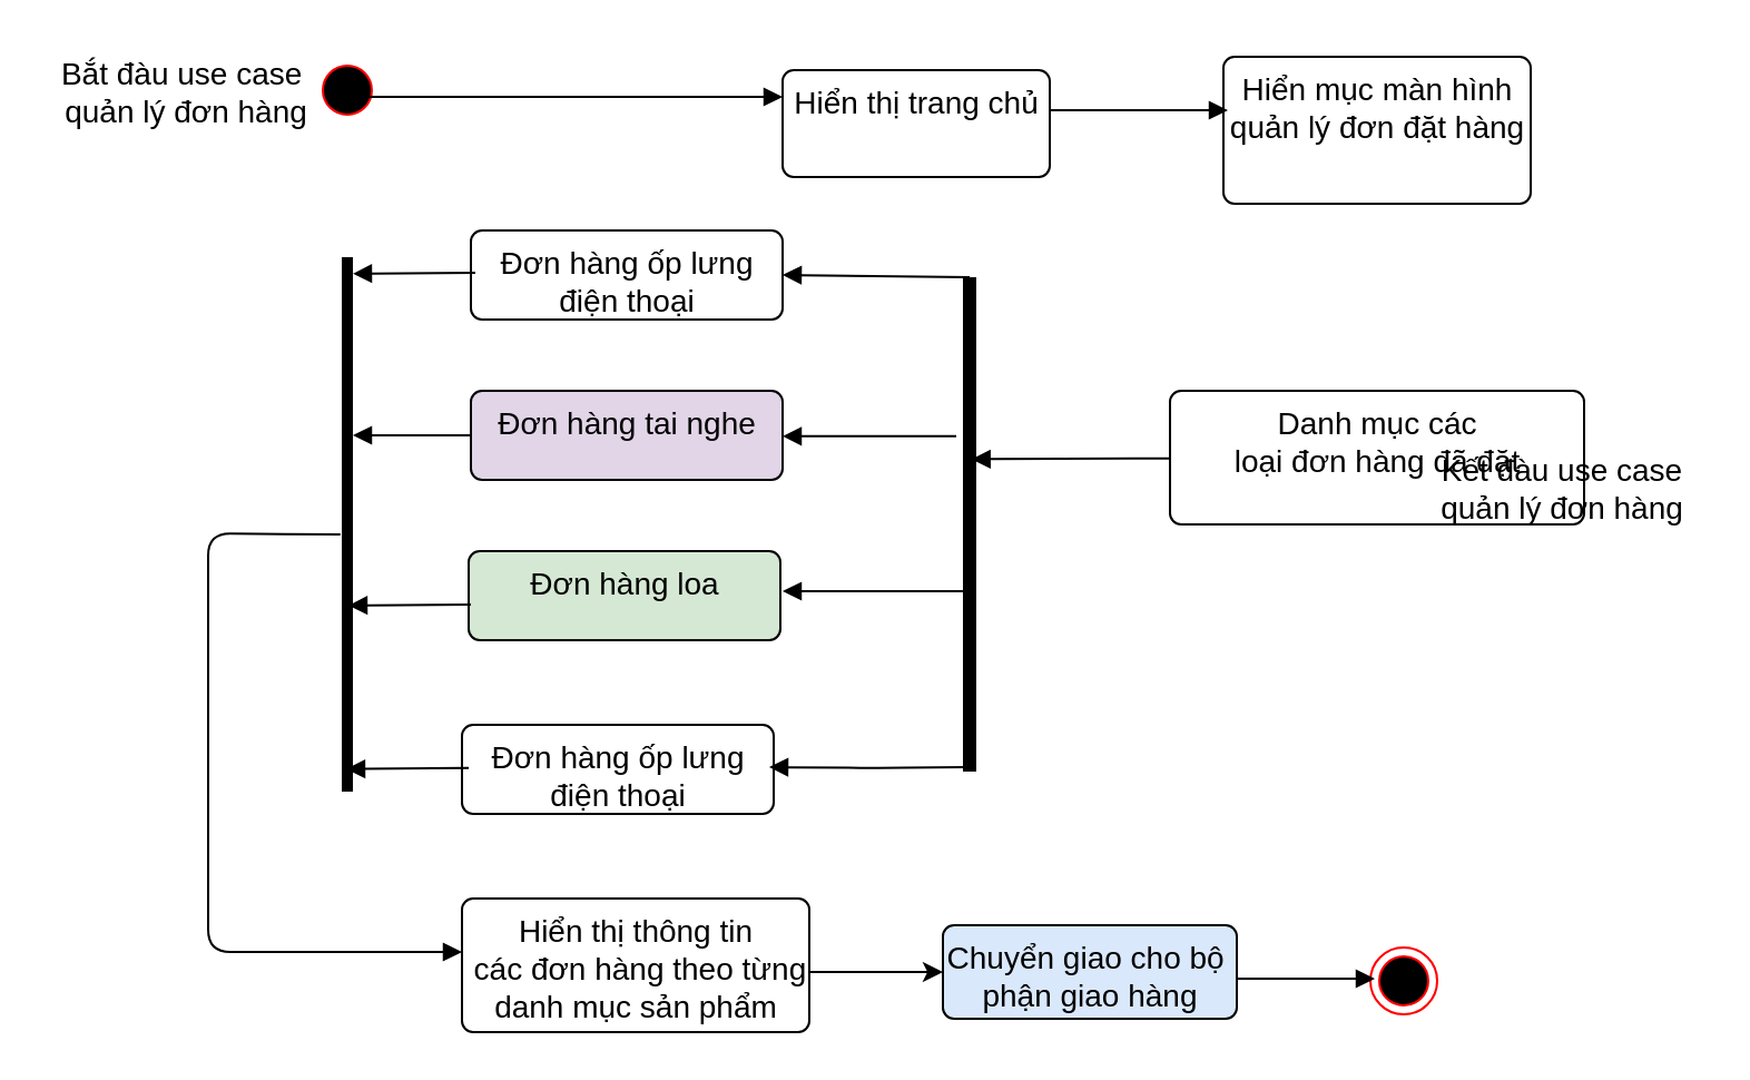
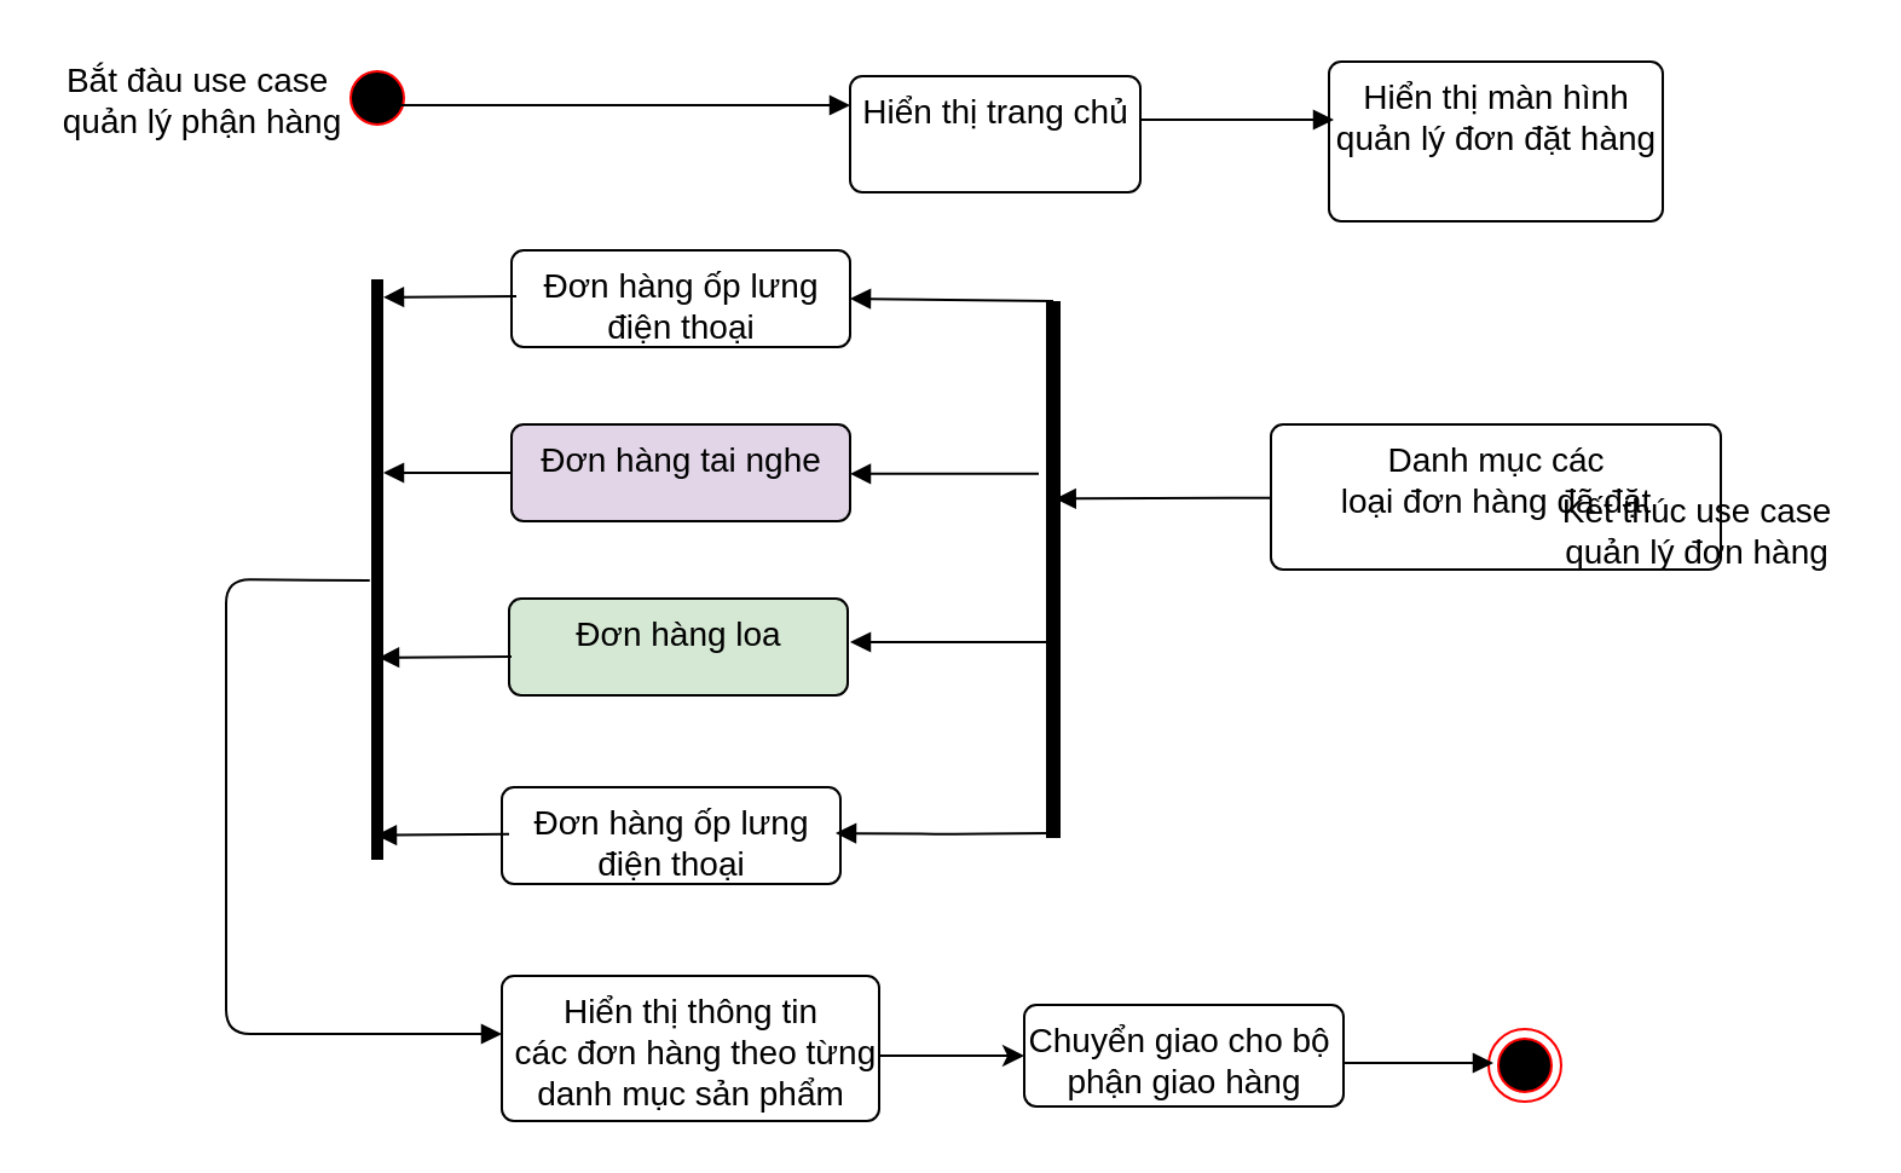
  <mxCell id="0" />
  <mxCell id="1" parent="0" />
  <mxCell id="2" value="" style="ellipse;html=1;shape=startState;fillColor=#000000;strokeColor=#ff0000;" vertex="1" parent="1"><mxGeometry x="140.5" y="25" width="30" height="30" as="geometry" /></mxCell>
  <mxCell id="3" value="&lt;font style=&quot;font-size: 14px&quot;&gt;Hiển thị trang chủ&lt;/font&gt;" style="html=1;align=center;verticalAlign=top;rounded=1;absoluteArcSize=1;arcSize=10;dashed=0;" vertex="1" parent="1"><mxGeometry x="351" y="31" width="120" height="48" as="geometry" /></mxCell>
- <mxCell id="4" value="&lt;font style=&quot;font-size: 14px&quot;&gt;Hiển mục màn hình &lt;br&gt;quản lý đơn đặt hàng&lt;/font&gt;" style="html=1;align=center;verticalAlign=top;rounded=1;absoluteArcSize=1;arcSize=10;dashed=0;" vertex="1" parent="1"><mxGeometry x="549" y="25" width="138" height="66" as="geometry" /></mxCell>
+ <mxCell id="4" value="&lt;font style=&quot;font-size: 14px&quot;&gt;Hiển thị màn hình &lt;br&gt;quản lý đơn đặt hàng&lt;/font&gt;" style="html=1;align=center;verticalAlign=top;rounded=1;absoluteArcSize=1;arcSize=10;dashed=0;" vertex="1" parent="1"><mxGeometry x="549" y="25" width="138" height="66" as="geometry" /></mxCell>
  <mxCell id="5" value="" style="html=1;verticalAlign=bottom;endArrow=block;" edge="1" parent="1"><mxGeometry x="0.2" y="12" width="80" relative="1" as="geometry"><mxPoint x="471" y="49" as="sourcePoint" /><mxPoint x="551" y="49" as="targetPoint" /><mxPoint as="offset" /></mxGeometry></mxCell>
  <mxCell id="6" value="&lt;font style=&quot;font-size: 14px&quot;&gt;Danh mục các &lt;br&gt;loại đơn hàng đã đặt&lt;/font&gt;" style="html=1;align=center;verticalAlign=top;rounded=1;absoluteArcSize=1;arcSize=10;dashed=0;" vertex="1" parent="1"><mxGeometry x="525" y="175" width="186" height="60" as="geometry" /></mxCell>
  <mxCell id="7" value="" style="shape=line;html=1;strokeWidth=6;rotation=90;" vertex="1" parent="1"><mxGeometry x="324" y="232" width="222" height="6" as="geometry" /></mxCell>
  <mxCell id="8" value="" style="html=1;verticalAlign=bottom;endArrow=block;exitX=0;exitY=0.5;exitDx=0;exitDy=0;exitPerimeter=0;entryX=1;entryY=0.5;entryDx=0;entryDy=0;" edge="1" parent="1" source="7" target="10"><mxGeometry x="-1" y="-78" width="80" relative="1" as="geometry"><mxPoint x="465" y="307" as="sourcePoint" /><mxPoint x="357" y="124" as="targetPoint" /><mxPoint x="-66" y="-36" as="offset" /></mxGeometry></mxCell>
  <mxCell id="9" value="" style="html=1;verticalAlign=bottom;endArrow=block;entryX=0.368;entryY=0.357;entryDx=0;entryDy=0;entryPerimeter=0;" edge="1" parent="1" source="6" target="7"><mxGeometry width="80" relative="1" as="geometry"><mxPoint x="469" y="289" as="sourcePoint" /><mxPoint x="447" y="144" as="targetPoint" /><Array as="points" /></mxGeometry></mxCell>
  <mxCell id="10" value="&lt;font style=&quot;font-size: 14px&quot;&gt;&lt;font&gt;Đơn hàng ốp lưng &lt;br&gt;&lt;/font&gt;điện thoại&lt;/font&gt;" style="html=1;align=center;verticalAlign=top;rounded=1;absoluteArcSize=1;arcSize=10;dashed=0;" vertex="1" parent="1"><mxGeometry x="211" y="103" width="140" height="40" as="geometry" /></mxCell>
  <mxCell id="11" value="" style="html=1;verticalAlign=bottom;endArrow=block;exitX=0;exitY=0.5;exitDx=0;exitDy=0;exitPerimeter=0;" edge="1" parent="1"><mxGeometry x="-1" y="-78" width="80" relative="1" as="geometry"><mxPoint x="429" y="195.41" as="sourcePoint" /><mxPoint x="351" y="195.41" as="targetPoint" /><mxPoint x="-66" y="-36" as="offset" /></mxGeometry></mxCell>
  <mxCell id="12" value="" style="html=1;verticalAlign=bottom;endArrow=block;exitX=0;exitY=0.5;exitDx=0;exitDy=0;exitPerimeter=0;" edge="1" parent="1"><mxGeometry x="-1" y="-78" width="80" relative="1" as="geometry"><mxPoint x="434" y="265" as="sourcePoint" /><mxPoint x="351" y="265" as="targetPoint" /><mxPoint x="-66" y="-36" as="offset" /></mxGeometry></mxCell>
  <mxCell id="13" value="&lt;font style=&quot;font-size: 14px&quot;&gt;&lt;font&gt;Đơn hàng tai nghe&lt;/font&gt;&lt;br&gt;&lt;/font&gt;" style="html=1;align=center;verticalAlign=top;rounded=1;absoluteArcSize=1;arcSize=10;dashed=0;fillColor=#e1d5e7;" vertex="1" parent="1"><mxGeometry x="211" y="175" width="140" height="40" as="geometry" /></mxCell>
  <mxCell id="14" value="&lt;font style=&quot;font-size: 14px&quot;&gt;&lt;font&gt;Đơn hàng loa&lt;/font&gt;&lt;br&gt;&lt;/font&gt;" style="html=1;align=center;verticalAlign=top;rounded=1;absoluteArcSize=1;arcSize=10;dashed=0;fillColor=#d5e8d4;" vertex="1" parent="1"><mxGeometry x="210" y="247" width="140" height="40" as="geometry" /></mxCell>
  <mxCell id="15" value="&lt;font style=&quot;font-size: 14px&quot;&gt;&lt;font&gt;Đơn hàng ốp lưng &lt;br&gt;&lt;/font&gt;điện thoại&lt;/font&gt;" style="html=1;align=center;verticalAlign=top;rounded=1;absoluteArcSize=1;arcSize=10;dashed=0;" vertex="1" parent="1"><mxGeometry x="207" y="325" width="140" height="40" as="geometry" /></mxCell>
  <mxCell id="16" value="" style="html=1;verticalAlign=bottom;endArrow=block;" edge="1" parent="1"><mxGeometry x="-1" y="-78" width="80" relative="1" as="geometry"><mxPoint x="434" y="344" as="sourcePoint" /><mxPoint x="345" y="344" as="targetPoint" /><mxPoint x="-66" y="-36" as="offset" /><Array as="points"><mxPoint x="396" y="344.41" /></Array></mxGeometry></mxCell>
  <mxCell id="17" value="" style="html=1;points=[];perimeter=orthogonalPerimeter;fillColor=#000000;strokeColor=none;" vertex="1" parent="1"><mxGeometry x="153" y="115" width="5" height="240" as="geometry" /></mxCell>
  <mxCell id="18" value="" style="html=1;verticalAlign=bottom;endArrow=block;" edge="1" parent="1"><mxGeometry x="-1" y="-78" width="80" relative="1" as="geometry"><mxPoint x="213" y="122" as="sourcePoint" /><mxPoint x="158" y="122.41" as="targetPoint" /><mxPoint x="-66" y="-36" as="offset" /></mxGeometry></mxCell>
  <mxCell id="19" value="" style="html=1;verticalAlign=bottom;endArrow=block;exitX=0;exitY=0.5;exitDx=0;exitDy=0;" edge="1" parent="1" target="17"><mxGeometry x="-1" y="-78" width="80" relative="1" as="geometry"><mxPoint x="211" y="195" as="sourcePoint" /><mxPoint x="157.84" y="199" as="targetPoint" /><mxPoint x="-66" y="-36" as="offset" /></mxGeometry></mxCell>
  <mxCell id="20" value="" style="html=1;verticalAlign=bottom;endArrow=block;" edge="1" parent="1"><mxGeometry x="-1" y="-78" width="80" relative="1" as="geometry"><mxPoint x="211" y="271" as="sourcePoint" /><mxPoint x="156" y="271.41" as="targetPoint" /><mxPoint x="-66" y="-36" as="offset" /></mxGeometry></mxCell>
  <mxCell id="21" value="" style="html=1;verticalAlign=bottom;endArrow=block;" edge="1" parent="1"><mxGeometry x="-1" y="-78" width="80" relative="1" as="geometry"><mxPoint x="210" y="344.41" as="sourcePoint" /><mxPoint x="155" y="344.82" as="targetPoint" /><mxPoint x="-66" y="-36" as="offset" /></mxGeometry></mxCell>
  <mxCell id="22" value="" style="html=1;verticalAlign=bottom;endArrow=block;strokeColor=#000000;exitX=-0.122;exitY=0.519;exitDx=0;exitDy=0;exitPerimeter=0;" edge="1" parent="1" source="17"><mxGeometry width="80" relative="1" as="geometry"><mxPoint x="147" y="239" as="sourcePoint" /><mxPoint x="207" y="427" as="targetPoint" /><Array as="points"><mxPoint x="93" y="239" /><mxPoint x="93" y="427" /></Array></mxGeometry></mxCell>
  <mxCell id="23" value="" style="edgeStyle=orthogonalEdgeStyle;rounded=0;orthogonalLoop=1;jettySize=auto;html=1;strokeColor=#000000;exitX=1;exitY=0.55;exitDx=0;exitDy=0;exitPerimeter=0;" edge="1" parent="1" source="24" target="25"><mxGeometry relative="1" as="geometry"><mxPoint x="369" y="436" as="sourcePoint" /></mxGeometry></mxCell>
  <mxCell id="24" value="&lt;font style=&quot;font-size: 14px&quot;&gt;Hiển thị thông tin&lt;br&gt;&amp;nbsp;các đơn hàng theo từng &lt;br&gt;danh mục sản phẩm&lt;/font&gt;" style="html=1;align=center;verticalAlign=top;rounded=1;absoluteArcSize=1;arcSize=10;dashed=0;strokeColor=#000000;" vertex="1" parent="1"><mxGeometry x="207" y="403" width="156" height="60" as="geometry" /></mxCell>
- <mxCell id="25" value="&lt;font style=&quot;font-size: 14px&quot;&gt;Chuyển giao cho bộ&amp;nbsp;&lt;br&gt;phận giao hàng&lt;/font&gt;" style="html=1;align=center;verticalAlign=top;rounded=1;absoluteArcSize=1;arcSize=10;dashed=0;fillColor=#dae8fc;" vertex="1" parent="1"><mxGeometry x="423" y="415" width="132" height="42" as="geometry" /></mxCell>
+ <mxCell id="25" value="&lt;font style=&quot;font-size: 14px&quot;&gt;Chuyển giao cho bộ&amp;nbsp;&lt;br&gt;phận giao hàng&lt;/font&gt;" style="html=1;align=center;verticalAlign=top;rounded=1;absoluteArcSize=1;arcSize=10;dashed=0;" vertex="1" parent="1"><mxGeometry x="423" y="415" width="132" height="42" as="geometry" /></mxCell>
  <mxCell id="26" value="" style="ellipse;html=1;shape=endState;fillColor=#000000;strokeColor=#ff0000;" vertex="1" parent="1"><mxGeometry x="615" y="425" width="30" height="30" as="geometry" /></mxCell>
  <mxCell id="27" value="" style="html=1;verticalAlign=bottom;endArrow=block;strokeColor=#000000;" edge="1" parent="1"><mxGeometry width="80" relative="1" as="geometry"><mxPoint x="555" y="439" as="sourcePoint" /><mxPoint x="617" y="439" as="targetPoint" /></mxGeometry></mxCell>
- <mxCell id="28" value="&lt;font style=&quot;font-size: 14px&quot;&gt;Kết đàu use case &lt;br&gt;quản lý đơn hàng&lt;/font&gt;" style="text;html=1;align=center;verticalAlign=middle;resizable=0;points=[];autosize=1;" vertex="1" parent="1"><mxGeometry x="638" y="198" width="126" height="42" as="geometry" /></mxCell>
+ <mxCell id="28" value="&lt;font style=&quot;font-size: 14px&quot;&gt;Kết thúc use case &lt;br&gt;quản lý đơn hàng&lt;/font&gt;" style="text;html=1;align=center;verticalAlign=middle;resizable=0;points=[];autosize=1;" vertex="1" parent="1"><mxGeometry x="638" y="198" width="126" height="42" as="geometry" /></mxCell>
  <mxCell id="29" value="" style="html=1;verticalAlign=bottom;endArrow=block;strokeColor=#000000;entryX=0;entryY=0.25;entryDx=0;entryDy=0;" edge="1" parent="1" target="3"><mxGeometry width="80" relative="1" as="geometry"><mxPoint x="165" y="43" as="sourcePoint" /><mxPoint x="197" y="45.41" as="targetPoint" /></mxGeometry></mxCell>
- <mxCell id="30" value="&lt;font style=&quot;font-size: 14px&quot;&gt;Bắt đàu&amp;nbsp;use case&amp;nbsp;&lt;br&gt;quản lý đơn hàng&lt;/font&gt;" style="text;html=1;align=center;verticalAlign=middle;resizable=0;points=[];autosize=1;" vertex="1" parent="1"><mxGeometry x="20" y="20" width="126" height="42" as="geometry" /></mxCell>
+ <mxCell id="30" value="&lt;font style=&quot;font-size: 14px&quot;&gt;Bắt đàu&amp;nbsp;use case&amp;nbsp;&lt;br&gt;quản lý phận hàng&lt;/font&gt;" style="text;html=1;align=center;verticalAlign=middle;resizable=0;points=[];autosize=1;" vertex="1" parent="1"><mxGeometry x="20" y="20" width="126" height="42" as="geometry" /></mxCell>
